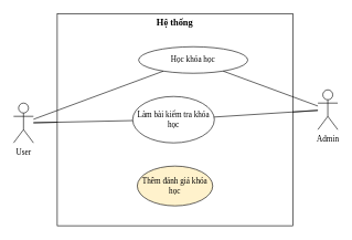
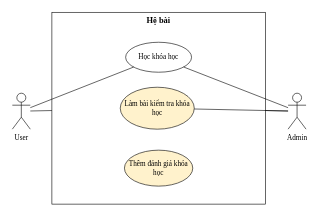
  <mxCell id="0" />
  <mxCell id="1" parent="0" />
- <mxCell id="2" value="&lt;b&gt;&lt;font style=&quot;font-size: 14px;&quot;&gt;Hệ thống&lt;/font&gt;&lt;/b&gt;" style="rounded=0;whiteSpace=wrap;html=1;fontFamily=Times New Roman;verticalAlign=top;" vertex="1" parent="1"><mxGeometry x="86" y="20" width="356" height="320" as="geometry" /></mxCell>
+ <mxCell id="2" value="&lt;b&gt;&lt;font style=&quot;font-size: 14px;&quot;&gt;Hệ bài&lt;/font&gt;&lt;/b&gt;" style="rounded=0;whiteSpace=wrap;html=1;fontFamily=Times New Roman;verticalAlign=top;" vertex="1" parent="1"><mxGeometry x="86" y="20" width="356" height="320" as="geometry" /></mxCell>
  <mxCell id="3" value="User" style="shape=umlActor;verticalLabelPosition=bottom;verticalAlign=top;html=1;outlineConnect=0;fontFamily=Times New Roman;" vertex="1" parent="1"><mxGeometry x="20" y="155" width="30" height="60" as="geometry" /></mxCell>
- <mxCell id="4" value="Admin" style="shape=umlActor;verticalLabelPosition=bottom;verticalAlign=top;html=1;outlineConnect=0;fontFamily=Times New Roman;" vertex="1" parent="1"><mxGeometry x="480" y="135" width="30" height="60" as="geometry" /></mxCell>
- <mxCell id="5" value="Học khóa học" style="ellipse;whiteSpace=wrap;html=1;fontFamily=Times New Roman;" vertex="1" parent="1"><mxGeometry x="209" y="70" width="165" height="40" as="geometry" /></mxCell>
- <mxCell id="6" value="Làm bài kiểm tra khóa học" style="ellipse;whiteSpace=wrap;html=1;fontFamily=Times New Roman;" vertex="1" parent="1"><mxGeometry x="200" y="145" width="123.5" height="70" as="geometry" /></mxCell>
+ <mxCell id="4" value="Admin" style="shape=umlActor;verticalLabelPosition=bottom;verticalAlign=top;html=1;outlineConnect=0;fontFamily=Times New Roman;" vertex="1" parent="1"><mxGeometry x="480" y="155" width="30" height="60" as="geometry" /></mxCell>
+ <mxCell id="5" value="Học khóa học" style="ellipse;whiteSpace=wrap;html=1;fontFamily=Times New Roman;" vertex="1" parent="1"><mxGeometry x="209" y="70" width="110" height="50" as="geometry" /></mxCell>
+ <mxCell id="6" value="Làm bài kiểm tra khóa học" style="ellipse;whiteSpace=wrap;html=1;fontFamily=Times New Roman;fillColor=#fff2cc;" vertex="1" parent="1"><mxGeometry x="200" y="145" width="123.5" height="70" as="geometry" /></mxCell>
  <mxCell id="7" value="Thêm đánh giá khóa học" style="ellipse;whiteSpace=wrap;html=1;fontFamily=Times New Roman;fillColor=#fff2cc;" vertex="1" parent="1"><mxGeometry x="207" y="250" width="114" height="60" as="geometry" /></mxCell>
  <mxCell id="8" value="" style="endArrow=none;html=1;rounded=0;fontFamily=Times New Roman;fontSize=14;" edge="1" parent="1" source="3" target="5"><mxGeometry width="50" height="50" relative="1" as="geometry"><mxPoint x="240" y="240" as="sourcePoint" /><mxPoint x="290" y="190" as="targetPoint" /></mxGeometry></mxCell>
  <mxCell id="9" value="" style="endArrow=none;html=1;rounded=0;fontFamily=Times New Roman;fontSize=14;" edge="1" parent="1" source="4" target="6"><mxGeometry width="50" height="50" relative="1" as="geometry"><mxPoint x="30" y="109" as="sourcePoint" /><mxPoint x="141" y="100" as="targetPoint" /></mxGeometry></mxCell>
- <mxCell id="10" value="" style="endArrow=none;html=1;rounded=0;fontFamily=Times New Roman;fontSize=14;" edge="1" parent="1" source="3" target="6"><mxGeometry width="50" height="50" relative="1" as="geometry"><mxPoint x="20" y="100" as="sourcePoint" /><mxPoint x="151" y="110" as="targetPoint" /></mxGeometry></mxCell>
  <mxCell id="11" value="" style="endArrow=none;html=1;rounded=0;fontFamily=Times New Roman;fontSize=14;" edge="1" parent="1" source="3" target="2"><mxGeometry width="50" height="50" relative="1" as="geometry"><mxPoint x="50" y="129" as="sourcePoint" /><mxPoint x="161" y="120" as="targetPoint" /></mxGeometry></mxCell>
  <mxCell id="12" value="" style="endArrow=none;html=1;rounded=0;fontFamily=Times New Roman;fontSize=14;" edge="1" parent="1" source="4" target="2"><mxGeometry width="50" height="50" relative="1" as="geometry"><mxPoint x="60" y="139" as="sourcePoint" /><mxPoint x="171" y="130" as="targetPoint" /></mxGeometry></mxCell>
  <mxCell id="13" value="" style="endArrow=none;html=1;rounded=0;fontFamily=Times New Roman;fontSize=14;" edge="1" parent="1" source="4" target="5"><mxGeometry width="50" height="50" relative="1" as="geometry"><mxPoint x="70" y="149" as="sourcePoint" /><mxPoint x="181" y="140" as="targetPoint" /></mxGeometry></mxCell>
